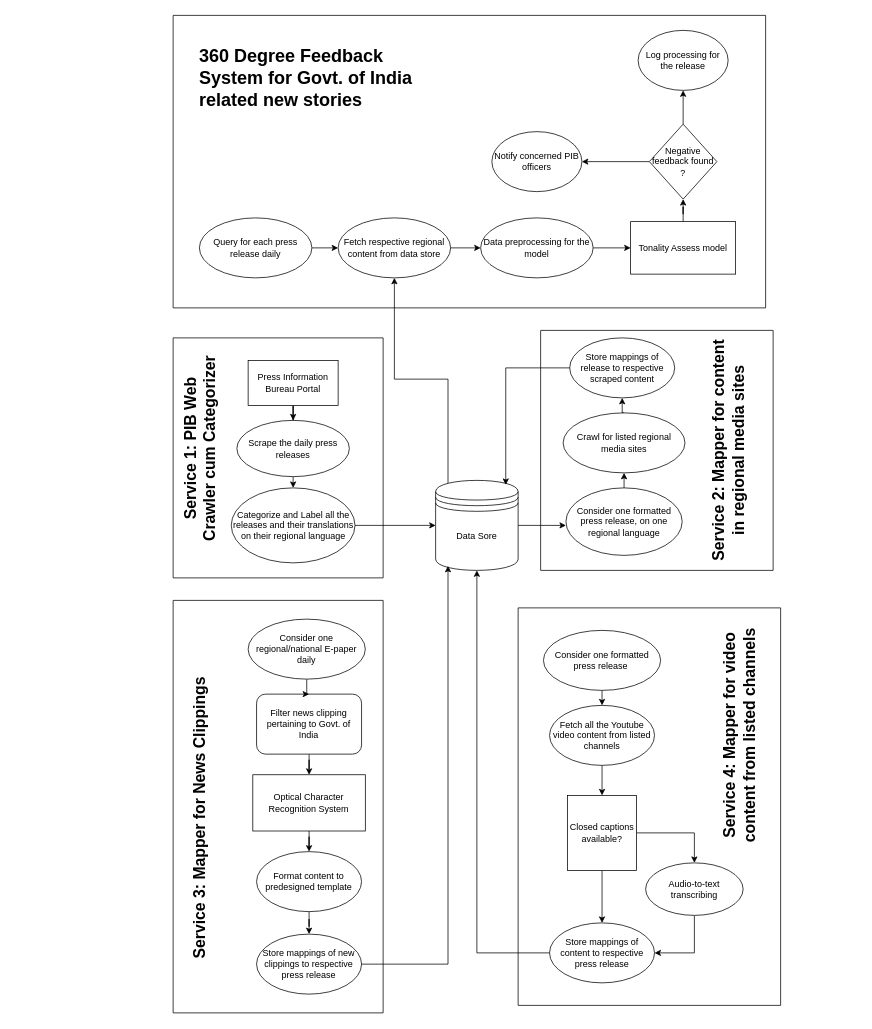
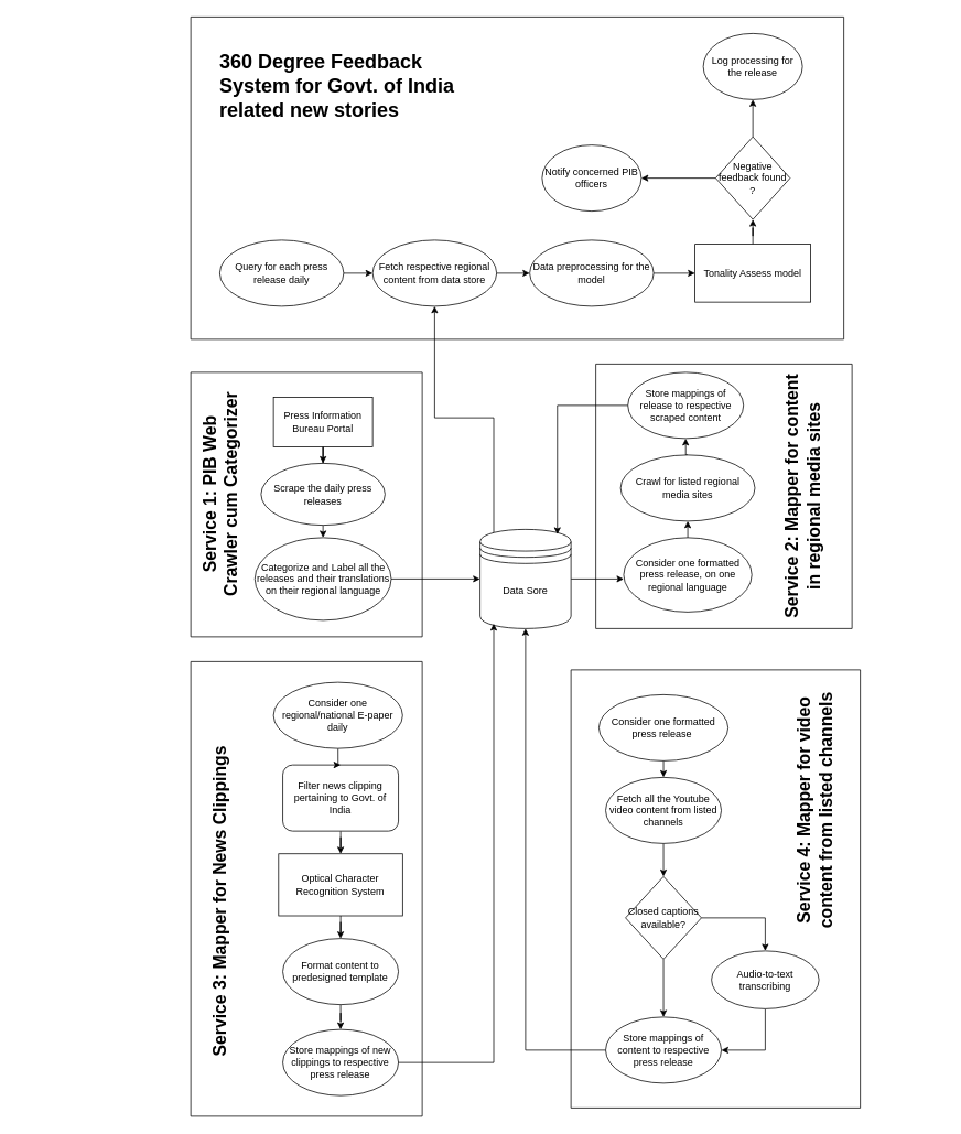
  <mxCell id="0" />
  <mxCell id="1" parent="0" />
  <mxCell id="2" style="edgeStyle=orthogonalEdgeStyle;rounded=0;orthogonalLoop=1;jettySize=auto;html=1;entryX=0;entryY=0.556;entryDx=0;entryDy=0;entryPerimeter=0;" edge="1" parent="1" source="4" target="16"><mxGeometry relative="1" as="geometry" /></mxCell>
  <mxCell id="3" style="edgeStyle=orthogonalEdgeStyle;rounded=0;orthogonalLoop=1;jettySize=auto;html=1;exitX=0.15;exitY=0.05;exitDx=0;exitDy=0;exitPerimeter=0;entryX=0.5;entryY=1;entryDx=0;entryDy=0;" edge="1" parent="1" source="4" target="52"><mxGeometry relative="1" as="geometry" /></mxCell>
  <mxCell id="4" value="" style="shape=datastore;whiteSpace=wrap;html=1;" vertex="1" parent="1"><mxGeometry x="580" y="640" width="110" height="120" as="geometry" /></mxCell>
  <mxCell id="5" value="" style="swimlane;startSize=0;" vertex="1" parent="1"><mxGeometry x="230" y="450" width="280" height="320" as="geometry" /></mxCell>
  <mxCell id="6" value="" style="edgeStyle=orthogonalEdgeStyle;rounded=0;orthogonalLoop=1;jettySize=auto;html=1;" edge="1" parent="5" source="7" target="9"><mxGeometry relative="1" as="geometry" /></mxCell>
  <mxCell id="7" value="Press Information Bureau Portal" style="rounded=0;whiteSpace=wrap;html=1;" vertex="1" parent="5"><mxGeometry x="100" y="30" width="120" height="60" as="geometry" /></mxCell>
  <mxCell id="8" style="edgeStyle=orthogonalEdgeStyle;rounded=0;orthogonalLoop=1;jettySize=auto;html=1;exitX=0.5;exitY=1;exitDx=0;exitDy=0;entryX=0.5;entryY=0;entryDx=0;entryDy=0;" edge="1" parent="5" source="9" target="10"><mxGeometry relative="1" as="geometry" /></mxCell>
  <mxCell id="9" value="Scrape the daily press releases" style="ellipse;whiteSpace=wrap;html=1;" vertex="1" parent="5"><mxGeometry x="85" y="110" width="150" height="75" as="geometry" /></mxCell>
  <mxCell id="10" value="Categorize and Label all the releases and their translations on their regional language" style="ellipse;whiteSpace=wrap;html=1;" vertex="1" parent="5"><mxGeometry x="77.5" y="200" width="165" height="100" as="geometry" /></mxCell>
  <mxCell id="11" value="Service 1: PIB Web Crawler cum Categorizer" style="text;html=1;strokeColor=none;fillColor=none;align=center;verticalAlign=middle;whiteSpace=wrap;rounded=0;direction=east;rotation=-90;fontStyle=1;fontSize=21;" vertex="1" parent="5"><mxGeometry x="-100" y="132.5" width="270" height="30" as="geometry" /></mxCell>
  <mxCell id="12" value="" style="swimlane;startSize=0;" vertex="1" parent="1"><mxGeometry x="720" y="440" width="310" height="320" as="geometry" /></mxCell>
  <mxCell id="13" style="edgeStyle=orthogonalEdgeStyle;rounded=0;orthogonalLoop=1;jettySize=auto;html=1;exitX=0.5;exitY=0;exitDx=0;exitDy=0;entryX=0.5;entryY=1;entryDx=0;entryDy=0;" edge="1" parent="12" source="14" target="17"><mxGeometry relative="1" as="geometry" /></mxCell>
  <mxCell id="14" value="Crawl for listed regional media sites" style="ellipse;whiteSpace=wrap;html=1;" vertex="1" parent="12"><mxGeometry x="30" y="110" width="162.5" height="80" as="geometry" /></mxCell>
  <mxCell id="15" style="edgeStyle=orthogonalEdgeStyle;rounded=0;orthogonalLoop=1;jettySize=auto;html=1;exitX=0.5;exitY=0;exitDx=0;exitDy=0;entryX=0.5;entryY=1;entryDx=0;entryDy=0;" edge="1" parent="12" source="16" target="14"><mxGeometry relative="1" as="geometry" /></mxCell>
  <mxCell id="16" value="Consider one formatted press release, on one regional language" style="ellipse;whiteSpace=wrap;html=1;" vertex="1" parent="12"><mxGeometry x="33.75" y="210" width="155" height="90" as="geometry" /></mxCell>
  <mxCell id="17" value="Store mappings of release to respective scraped content" style="ellipse;whiteSpace=wrap;html=1;" vertex="1" parent="12"><mxGeometry x="38.75" y="10" width="140" height="80" as="geometry" /></mxCell>
  <mxCell id="18" value="Service 2: Mapper for content in regional media sites&lt;br&gt;" style="text;html=1;strokeColor=none;fillColor=none;align=center;verticalAlign=middle;whiteSpace=wrap;rounded=0;direction=east;rotation=-90;fontStyle=1;fontSize=21;" vertex="1" parent="12"><mxGeometry x="100" y="145" width="300" height="30" as="geometry" /></mxCell>
  <mxCell id="19" style="edgeStyle=orthogonalEdgeStyle;rounded=0;orthogonalLoop=1;jettySize=auto;html=1;entryX=0;entryY=0.5;entryDx=0;entryDy=0;" edge="1" parent="1" source="10" target="4"><mxGeometry relative="1" as="geometry" /></mxCell>
  <mxCell id="20" value="" style="swimlane;startSize=0;" vertex="1" parent="1"><mxGeometry x="230" y="800" width="280" height="550" as="geometry" /></mxCell>
  <mxCell id="21" value="" style="edgeStyle=orthogonalEdgeStyle;rounded=0;orthogonalLoop=1;jettySize=auto;html=1;" edge="1" parent="20" source="22" target="26"><mxGeometry relative="1" as="geometry" /></mxCell>
  <mxCell id="22" value="Filter news clipping pertaining to Govt. of India" style="whiteSpace=wrap;html=1;rounded=1;" vertex="1" parent="20"><mxGeometry x="111.25" y="125" width="140" height="80" as="geometry" /></mxCell>
  <mxCell id="23" value="" style="edgeStyle=orthogonalEdgeStyle;rounded=0;orthogonalLoop=1;jettySize=auto;html=1;" edge="1" parent="20" source="24" target="22"><mxGeometry relative="1" as="geometry" /></mxCell>
  <mxCell id="24" value="Consider one regional/national E-paper daily" style="ellipse;whiteSpace=wrap;html=1;" vertex="1" parent="20"><mxGeometry x="100" y="25" width="156.25" height="80" as="geometry" /></mxCell>
  <mxCell id="25" value="" style="edgeStyle=orthogonalEdgeStyle;rounded=0;orthogonalLoop=1;jettySize=auto;html=1;" edge="1" parent="20" source="26" target="28"><mxGeometry relative="1" as="geometry" /></mxCell>
  <mxCell id="26" value="Optical Character Recognition System" style="rounded=0;whiteSpace=wrap;html=1;" vertex="1" parent="20"><mxGeometry x="106.25" y="232.5" width="150" height="75" as="geometry" /></mxCell>
  <mxCell id="27" value="" style="edgeStyle=orthogonalEdgeStyle;rounded=0;orthogonalLoop=1;jettySize=auto;html=1;" edge="1" parent="20" source="28" target="29"><mxGeometry relative="1" as="geometry" /></mxCell>
  <mxCell id="28" value="Format content to predesigned template" style="ellipse;whiteSpace=wrap;html=1;" vertex="1" parent="20"><mxGeometry x="111.25" y="335" width="140" height="80" as="geometry" /></mxCell>
  <mxCell id="29" value="Store mappings of new clippings to respective press release" style="ellipse;whiteSpace=wrap;html=1;" vertex="1" parent="20"><mxGeometry x="111.25" y="445" width="140" height="80" as="geometry" /></mxCell>
  <mxCell id="30" value="Service 3: Mapper for News Clippings" style="text;html=1;strokeColor=none;fillColor=none;align=center;verticalAlign=middle;whiteSpace=wrap;rounded=0;direction=east;rotation=-90;fontStyle=1;fontSize=21;" vertex="1" parent="20"><mxGeometry x="-210" y="275" width="490" height="30" as="geometry" /></mxCell>
  <mxCell id="31" style="edgeStyle=orthogonalEdgeStyle;rounded=0;orthogonalLoop=1;jettySize=auto;html=1;exitX=1;exitY=0.5;exitDx=0;exitDy=0;entryX=0.15;entryY=0.95;entryDx=0;entryDy=0;entryPerimeter=0;" edge="1" parent="1" source="29" target="4"><mxGeometry relative="1" as="geometry" /></mxCell>
  <mxCell id="32" value="" style="swimlane;startSize=0;" vertex="1" parent="1"><mxGeometry x="690" y="810" width="350" height="530" as="geometry"><mxRectangle x="670" y="980" width="50" height="40" as="alternateBounds" /></mxGeometry></mxCell>
  <mxCell id="33" style="edgeStyle=orthogonalEdgeStyle;rounded=0;orthogonalLoop=1;jettySize=auto;html=1;exitX=0.5;exitY=1;exitDx=0;exitDy=0;entryX=0.5;entryY=0;entryDx=0;entryDy=0;" edge="1" parent="32" source="34" target="40"><mxGeometry relative="1" as="geometry" /></mxCell>
  <mxCell id="34" value="Fetch all the Youtube video content from listed channels" style="ellipse;whiteSpace=wrap;html=1;" vertex="1" parent="32"><mxGeometry x="41.88" y="130" width="140" height="80" as="geometry" /></mxCell>
  <mxCell id="35" value="" style="edgeStyle=orthogonalEdgeStyle;rounded=0;orthogonalLoop=1;jettySize=auto;html=1;" edge="1" parent="32" source="36" target="34"><mxGeometry relative="1" as="geometry" /></mxCell>
  <mxCell id="36" value="Consider one formatted press release&amp;nbsp;" style="ellipse;whiteSpace=wrap;html=1;" vertex="1" parent="32"><mxGeometry x="33.75" y="30" width="156.25" height="80" as="geometry" /></mxCell>
  <mxCell id="37" value="Store mappings of content to respective press release" style="ellipse;whiteSpace=wrap;html=1;" vertex="1" parent="32"><mxGeometry x="41.88" y="420" width="140" height="80" as="geometry" /></mxCell>
  <mxCell id="38" style="edgeStyle=orthogonalEdgeStyle;rounded=0;orthogonalLoop=1;jettySize=auto;html=1;exitX=0.5;exitY=1;exitDx=0;exitDy=0;entryX=0.5;entryY=0;entryDx=0;entryDy=0;" edge="1" parent="32" source="40" target="37"><mxGeometry relative="1" as="geometry" /></mxCell>
  <mxCell id="39" style="edgeStyle=orthogonalEdgeStyle;rounded=0;orthogonalLoop=1;jettySize=auto;html=1;exitX=1;exitY=0.5;exitDx=0;exitDy=0;entryX=0.5;entryY=0;entryDx=0;entryDy=0;" edge="1" parent="32" source="40" target="42"><mxGeometry relative="1" as="geometry" /></mxCell>
- <mxCell id="40" value="Closed captions available?" style="whiteSpace=wrap;html=1;rounded=0;" vertex="1" parent="32"><mxGeometry x="65.94" y="250" width="91.87" height="100" as="geometry" /></mxCell>
+ <mxCell id="40" value="Closed captions available?" style="rhombus;whiteSpace=wrap;html=1;" vertex="1" parent="32"><mxGeometry x="65.94" y="250" width="91.87" height="100" as="geometry" /></mxCell>
  <mxCell id="41" style="edgeStyle=orthogonalEdgeStyle;rounded=0;orthogonalLoop=1;jettySize=auto;html=1;exitX=0.5;exitY=1;exitDx=0;exitDy=0;entryX=1;entryY=0.5;entryDx=0;entryDy=0;" edge="1" parent="32" source="42" target="37"><mxGeometry relative="1" as="geometry" /></mxCell>
  <mxCell id="42" value="Audio-to-text transcribing" style="ellipse;whiteSpace=wrap;html=1;" vertex="1" parent="32"><mxGeometry x="170" y="340" width="130" height="70" as="geometry" /></mxCell>
  <mxCell id="43" value="Service 4: Mapper for video content from listed channels" style="text;html=1;strokeColor=none;fillColor=none;align=center;verticalAlign=middle;whiteSpace=wrap;rounded=0;direction=east;rotation=-90;fontStyle=1;fontSize=21;" vertex="1" parent="32"><mxGeometry x="140" y="155" width="310" height="30" as="geometry" /></mxCell>
  <mxCell id="44" style="edgeStyle=orthogonalEdgeStyle;rounded=0;orthogonalLoop=1;jettySize=auto;html=1;entryX=0.5;entryY=1;entryDx=0;entryDy=0;" edge="1" parent="1" source="37" target="4"><mxGeometry relative="1" as="geometry" /></mxCell>
  <mxCell id="45" style="edgeStyle=orthogonalEdgeStyle;rounded=0;orthogonalLoop=1;jettySize=auto;html=1;exitX=0;exitY=0.5;exitDx=0;exitDy=0;entryX=0.85;entryY=0.05;entryDx=0;entryDy=0;entryPerimeter=0;" edge="1" parent="1" source="17" target="4"><mxGeometry relative="1" as="geometry" /></mxCell>
  <mxCell id="46" value="" style="swimlane;startSize=0;" vertex="1" parent="1"><mxGeometry x="230" y="20" width="790" height="390" as="geometry" /></mxCell>
  <mxCell id="47" value="" style="edgeStyle=orthogonalEdgeStyle;rounded=0;orthogonalLoop=1;jettySize=auto;html=1;" edge="1" parent="46" source="48" target="57"><mxGeometry relative="1" as="geometry" /></mxCell>
  <mxCell id="48" value="Tonality Assess model" style="rounded=0;whiteSpace=wrap;html=1;" vertex="1" parent="46"><mxGeometry x="610" y="275" width="140" height="70" as="geometry" /></mxCell>
  <mxCell id="49" style="edgeStyle=orthogonalEdgeStyle;rounded=0;orthogonalLoop=1;jettySize=auto;html=1;exitX=1;exitY=0.5;exitDx=0;exitDy=0;entryX=0;entryY=0.5;entryDx=0;entryDy=0;" edge="1" parent="46" source="50" target="52"><mxGeometry relative="1" as="geometry" /></mxCell>
  <mxCell id="50" value="Query for each press release daily" style="ellipse;whiteSpace=wrap;html=1;" vertex="1" parent="46"><mxGeometry x="35" y="270" width="150" height="80" as="geometry" /></mxCell>
  <mxCell id="51" style="edgeStyle=orthogonalEdgeStyle;rounded=0;orthogonalLoop=1;jettySize=auto;html=1;exitX=1;exitY=0.5;exitDx=0;exitDy=0;entryX=0;entryY=0.5;entryDx=0;entryDy=0;" edge="1" parent="46" source="52" target="54"><mxGeometry relative="1" as="geometry" /></mxCell>
  <mxCell id="52" value="Fetch respective regional content from data store" style="ellipse;whiteSpace=wrap;html=1;" vertex="1" parent="46"><mxGeometry x="220" y="270" width="150" height="80" as="geometry" /></mxCell>
  <mxCell id="53" value="" style="edgeStyle=orthogonalEdgeStyle;rounded=0;orthogonalLoop=1;jettySize=auto;html=1;" edge="1" parent="46" source="54" target="48"><mxGeometry relative="1" as="geometry" /></mxCell>
  <mxCell id="54" value="Data preprocessing for the model" style="ellipse;whiteSpace=wrap;html=1;" vertex="1" parent="46"><mxGeometry x="410" y="270" width="150" height="80" as="geometry" /></mxCell>
  <mxCell id="55" value="" style="edgeStyle=orthogonalEdgeStyle;rounded=0;orthogonalLoop=1;jettySize=auto;html=1;" edge="1" parent="46" source="57" target="58"><mxGeometry relative="1" as="geometry" /></mxCell>
  <mxCell id="56" style="edgeStyle=orthogonalEdgeStyle;rounded=0;orthogonalLoop=1;jettySize=auto;html=1;exitX=0;exitY=0.5;exitDx=0;exitDy=0;entryX=1;entryY=0.5;entryDx=0;entryDy=0;" edge="1" parent="46" source="57" target="59"><mxGeometry relative="1" as="geometry" /></mxCell>
  <mxCell id="57" value="Negative feedback found ?" style="rhombus;whiteSpace=wrap;html=1;" vertex="1" parent="46"><mxGeometry x="635" y="145" width="90" height="100" as="geometry" /></mxCell>
  <mxCell id="58" value="Log processing for the release" style="ellipse;whiteSpace=wrap;html=1;" vertex="1" parent="46"><mxGeometry x="620" y="20" width="120" height="80" as="geometry" /></mxCell>
  <mxCell id="59" value="Notify concerned PIB officers" style="ellipse;whiteSpace=wrap;html=1;" vertex="1" parent="46"><mxGeometry x="425" y="155" width="120" height="80" as="geometry" /></mxCell>
  <mxCell id="60" value="&lt;h1&gt;360 Degree Feedback System for Govt. of India related new stories&lt;/h1&gt;&lt;div&gt;&lt;br&gt;&lt;/div&gt;" style="text;html=1;strokeColor=none;fillColor=none;spacing=5;spacingTop=-20;whiteSpace=wrap;overflow=hidden;rounded=0;" vertex="1" parent="46"><mxGeometry x="30" y="35" width="330" height="175" as="geometry" /></mxCell>
  <mxCell id="61" value="Data Sore" style="text;html=1;strokeColor=none;fillColor=none;align=center;verticalAlign=middle;whiteSpace=wrap;rounded=0;" vertex="1" parent="1"><mxGeometry x="605" y="700" width="60" height="30" as="geometry" /></mxCell>
